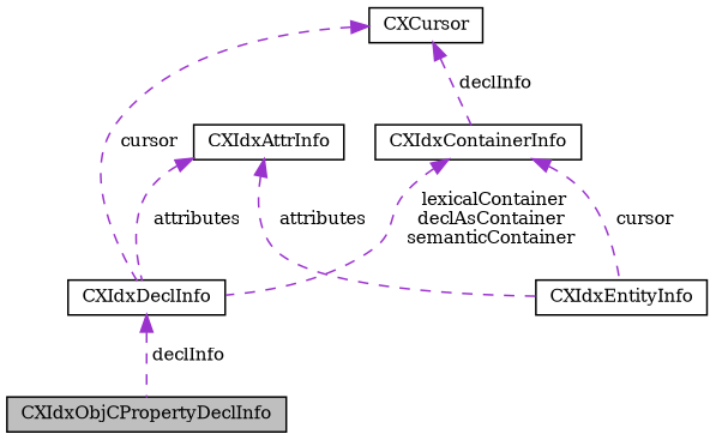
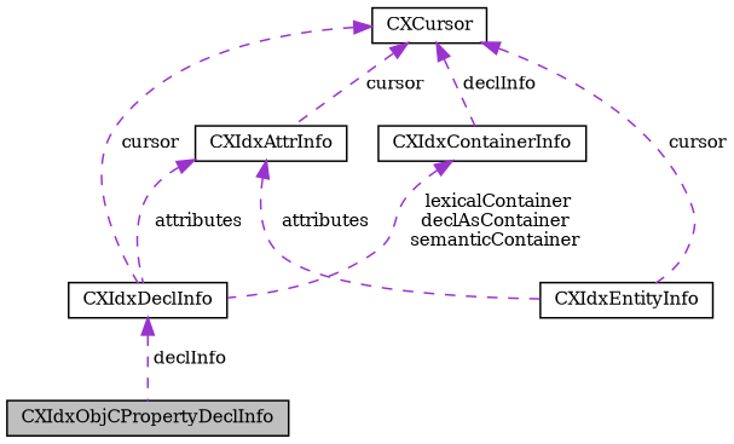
  digraph {
    fontname="DejaVu Serif"
    node [color=black fillcolor=white fontname="DejaVu Serif" fontsize=10 shape=record style=filled]
    edge [color=darkorchid3 dir=back fontname="DejaVu Serif" fontsize=10 labelfontname=Helvetica labelfontsize=10 style=dashed]
    n1 [fillcolor=grey75 fontcolor=black height=0.2 label=CXIdxObjCPropertyDeclInfo width=0.4]
    n2 [height=0.2 label=CXIdxDeclInfo width=0.4]
    n3 [height=0.2 label=CXIdxAttrInfo width=0.4]
    n4 [height=0.2 label=CXIdxEntityInfo width=0.4]
    n5 [height=0.2 label=CXCursor width=0.4]
    n6 [height=0.2 label=CXIdxContainerInfo width=0.4]
    n2 -> n1 [label=" declInfo"]
    n3 -> n2 [label=" attributes"]
    n3 -> n4 [label=" attributes"]
    n5 -> n2 [label=" cursor"]
-   n6 -> n4 [label=" cursor"]
+   n5 -> n3 [label=" cursor"]
+   n5 -> n4 [label=" cursor"]
    n5 -> n6 [label=" declInfo"]
    n6 -> n2 [label=" lexicalContainer\ndeclAsContainer\nsemanticContainer"]
  }
